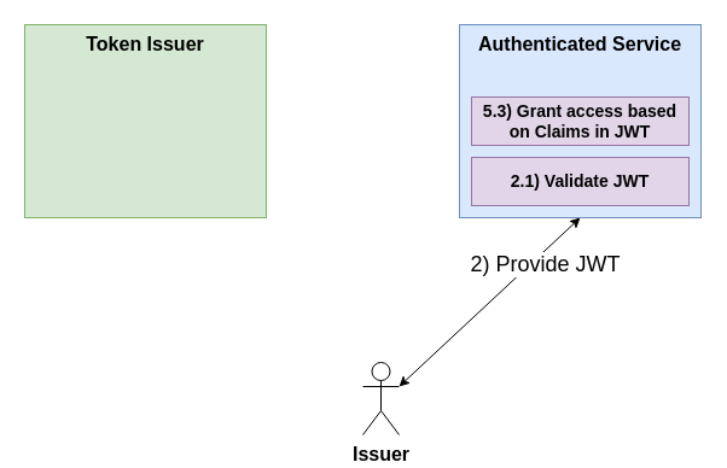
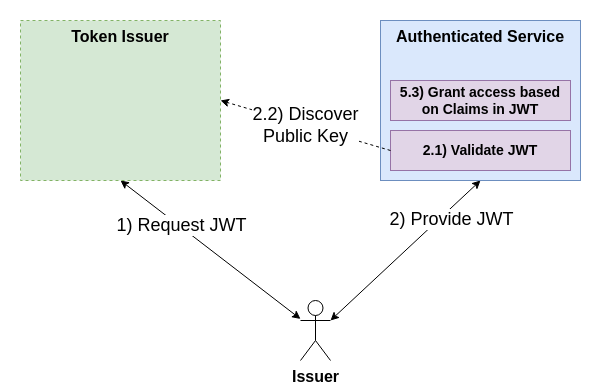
  <mxCell id="0" />
  <mxCell id="1" parent="0" />
  <mxCell id="2" value="Issuer" style="shape=umlActor;verticalLabelPosition=bottom;labelBackgroundColor=#ffffff;verticalAlign=top;html=1;outlineConnect=0;fontSize=16;fontStyle=1" vertex="1" parent="1"><mxGeometry x="300" y="300" width="30" height="60" as="geometry" /></mxCell>
+ <mxCell id="3" value="" style="endArrow=classic;startArrow=classic;html=1;entryX=0.5;entryY=1;entryDx=0;entryDy=0;" edge="1" parent="1" source="2" target="7"><mxGeometry width="50" height="50" relative="1" as="geometry"><mxPoint x="160" y="450" as="sourcePoint" /><mxPoint x="210" y="400" as="targetPoint" /></mxGeometry></mxCell>
+ <mxCell id="4" value="1) Request JWT" style="text;html=1;align=center;verticalAlign=middle;resizable=0;points=[];;labelBackgroundColor=#ffffff;fontSize=18;" vertex="1" connectable="0" parent="3"><mxGeometry x="0.337" y="-1" relative="1" as="geometry"><mxPoint as="offset" /></mxGeometry></mxCell>
  <mxCell id="5" value="" style="endArrow=classic;startArrow=classic;html=1;entryX=0.5;entryY=1;entryDx=0;entryDy=0;exitX=1;exitY=0.333;exitDx=0;exitDy=0;exitPerimeter=0;rounded=0;" edge="1" parent="1" source="2" target="9"><mxGeometry width="50" height="50" relative="1" as="geometry"><mxPoint x="160" y="450" as="sourcePoint" /><mxPoint x="520" y="220" as="targetPoint" /><Array as="points" /></mxGeometry></mxCell>
  <mxCell id="6" value="2) Provide JWT" style="text;html=1;align=center;verticalAlign=middle;resizable=0;points=[];;labelBackgroundColor=#ffffff;fontSize=18;" vertex="1" connectable="0" parent="5"><mxGeometry x="0.692" y="2" relative="1" as="geometry"><mxPoint x="-5" y="19" as="offset" /></mxGeometry></mxCell>
- <mxCell id="7" value="Token Issuer" style="rounded=0;whiteSpace=wrap;html=1;verticalAlign=top;fillColor=#d5e8d4;strokeColor=#82b366;fontSize=16;fontStyle=1" vertex="1" parent="1"><mxGeometry x="20" y="20" width="200" height="160" as="geometry" /></mxCell>
+ <mxCell id="7" value="Token Issuer" style="rounded=0;whiteSpace=wrap;html=1;verticalAlign=top;fillColor=#d5e8d4;strokeColor=#82b366;fontSize=16;fontStyle=1;dashed=1;" vertex="1" parent="1"><mxGeometry x="20" y="20" width="200" height="160" as="geometry" /></mxCell>
  <mxCell id="8" value="" style="group;fillColor=#d5e8d4;strokeColor=#82b366;" vertex="1" connectable="0" parent="1"><mxGeometry x="380" y="20" width="200" height="160" as="geometry" /></mxCell>
  <mxCell id="9" value="Authenticated Service" style="rounded=0;whiteSpace=wrap;html=1;verticalAlign=top;fillColor=#dae8fc;strokeColor=#6c8ebf;fontSize=16;fontStyle=1" vertex="1" parent="1"><mxGeometry x="380" y="20" width="200" height="160" as="geometry" /></mxCell>
  <mxCell id="10" value="2.1) Validate JWT" style="rounded=0;whiteSpace=wrap;html=1;fillColor=#e1d5e7;strokeColor=#9673a6;fontSize=14;fontStyle=1" vertex="1" parent="1"><mxGeometry x="390" y="130" width="180" height="40" as="geometry" /></mxCell>
  <mxCell id="11" value="5.3) Grant access based&lt;br style=&quot;font-size: 14px&quot;&gt;on Claims in JWT" style="rounded=0;whiteSpace=wrap;html=1;fillColor=#e1d5e7;strokeColor=#9673a6;fontSize=14;fontStyle=1" vertex="1" parent="1"><mxGeometry x="390" y="80" width="180" height="40" as="geometry" /></mxCell>
+ <mxCell id="12" value="2.2) Discover&lt;br style=&quot;font-size: 18px&quot;&gt;Public Key" style="endArrow=classic;html=1;entryX=1;entryY=0.5;entryDx=0;entryDy=0;exitX=0;exitY=0.5;exitDx=0;exitDy=0;dashed=1;fontSize=18;" edge="1" parent="1" source="10" target="7"><mxGeometry width="50" height="50" relative="1" as="geometry"><mxPoint x="160" y="450" as="sourcePoint" /><mxPoint x="260" y="120" as="targetPoint" /></mxGeometry></mxCell>
